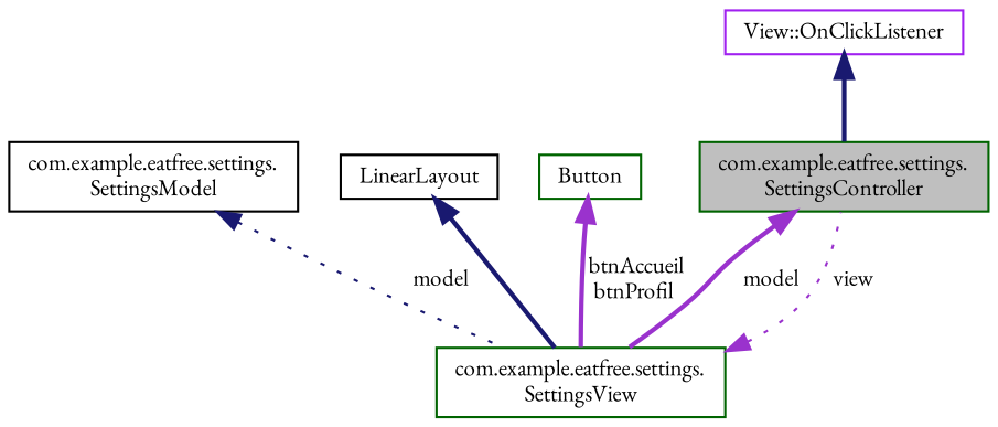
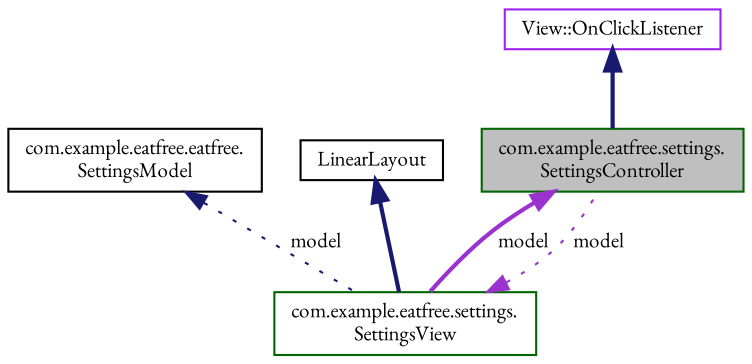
  digraph {
    fontname="EB Garamond"
    rankdir=TB
    node [color=darkgreen fillcolor=white fontname="EB Garamond" fontsize=10 shape=record style=filled]
    edge [color=darkorchid3 dir=back fontname="EB Garamond" fontsize=10 labelfontname=Helvetica labelfontsize=10 style=bold]
    n1 [fillcolor=grey75 fontcolor=black height=0.2 label="com.example.eatfree.settings.\lSettingsController" width=0.4]
    n2 [height=0.2 label="com.example.eatfree.settings.\lSettingsView" width=0.4]
    n3 [color=purple height=0.2 label="View::OnClickListener" width=0.4]
-   n4 [color=black height=0.2 label="com.example.eatfree.settings.\lSettingsModel" width=0.4]
+   n4 [color=black height=0.2 label="com.example.eatfree.eatfree.\lSettingsModel" width=0.4]
    n5 [color=black height=0.2 label=LinearLayout width=0.4]
-   n6 [height=0.2 label=Button width=0.4]
    n1 -> n2 [label=" model"]
-   n2 -> n1 [label=" view" style=dotted]
+   n2 -> n1 [label=" model" style=dotted]
    n3 -> n1 [color=midnightblue]
    n4 -> n2 [color=midnightblue label=" model" style=dotted]
    n5 -> n2 [color=midnightblue]
-   n6 -> n2 [label=" btnAccueil\nbtnProfil"]
  }
